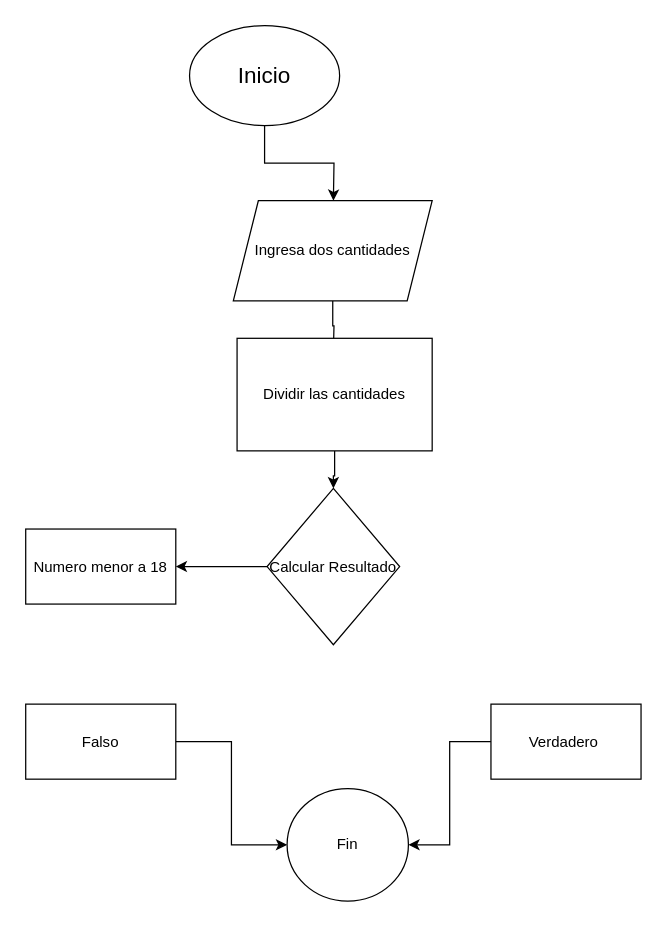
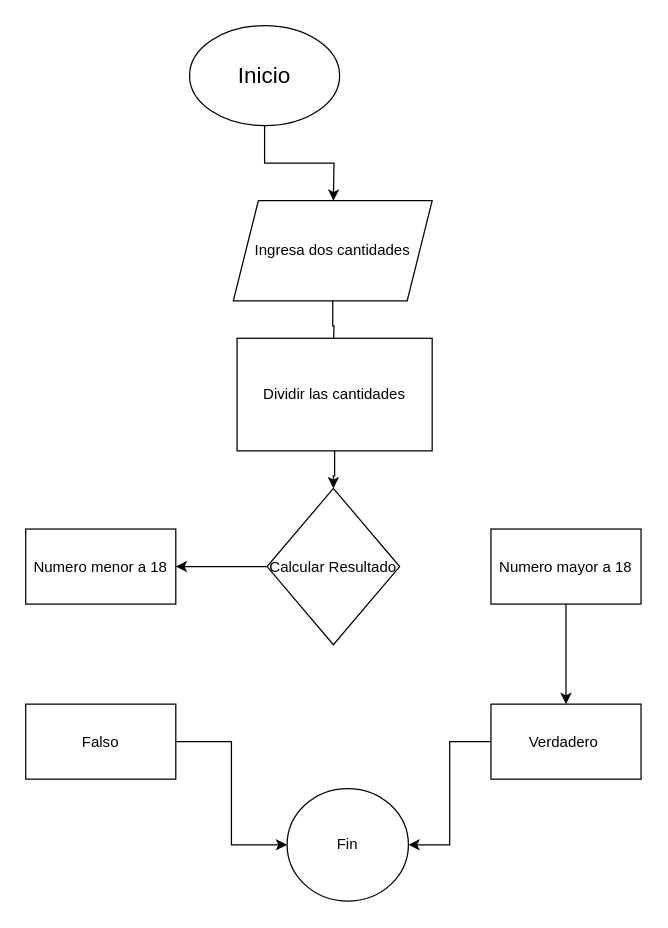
  <mxCell id="0" />
  <mxCell id="1" parent="0" />
  <mxCell id="2" style="edgeStyle=orthogonalEdgeStyle;rounded=0;orthogonalLoop=1;jettySize=auto;html=1;" edge="1" parent="1" source="3"><mxGeometry relative="1" as="geometry"><mxPoint x="266" y="160" as="targetPoint" /></mxGeometry></mxCell>
  <mxCell id="3" value="&lt;font style=&quot;font-size: 18px;&quot;&gt;Inicio&lt;/font&gt;" style="ellipse;whiteSpace=wrap;html=1;" vertex="1" parent="1"><mxGeometry x="151" y="20" width="120" height="80" as="geometry" /></mxCell>
  <mxCell id="4" style="edgeStyle=orthogonalEdgeStyle;rounded=0;orthogonalLoop=1;jettySize=auto;html=1;" edge="1" parent="1" source="5"><mxGeometry relative="1" as="geometry"><mxPoint x="266" y="280" as="targetPoint" /></mxGeometry></mxCell>
  <mxCell id="5" value="Ingresa dos cantidades" style="shape=parallelogram;perimeter=parallelogramPerimeter;whiteSpace=wrap;html=1;fixedSize=1;" vertex="1" parent="1"><mxGeometry x="186" y="160" width="159" height="80" as="geometry" /></mxCell>
  <mxCell id="6" value="" style="edgeStyle=orthogonalEdgeStyle;rounded=0;orthogonalLoop=1;jettySize=auto;html=1;" edge="1" parent="1" source="7" target="9"><mxGeometry relative="1" as="geometry" /></mxCell>
  <mxCell id="7" value="Dividir las cantidades" style="rounded=0;whiteSpace=wrap;html=1;" vertex="1" parent="1"><mxGeometry x="189" y="270" width="156" height="90" as="geometry" /></mxCell>
  <mxCell id="8" value="" style="edgeStyle=orthogonalEdgeStyle;rounded=0;orthogonalLoop=1;jettySize=auto;html=1;" edge="1" parent="1" source="9" target="15"><mxGeometry relative="1" as="geometry" /></mxCell>
  <mxCell id="9" value="Calcular Resultado" style="rhombus;whiteSpace=wrap;html=1;rounded=0;" vertex="1" parent="1"><mxGeometry x="213" y="390" width="106" height="125" as="geometry" /></mxCell>
+ <mxCell id="10" value="" style="edgeStyle=orthogonalEdgeStyle;rounded=0;orthogonalLoop=1;jettySize=auto;html=1;" edge="1" parent="1" source="11" target="13"><mxGeometry relative="1" as="geometry" /></mxCell>
+ <mxCell id="11" value="Numero mayor a 18" style="whiteSpace=wrap;html=1;rounded=0;" vertex="1" parent="1"><mxGeometry x="392" y="422.5" width="120" height="60" as="geometry" /></mxCell>
  <mxCell id="12" style="edgeStyle=orthogonalEdgeStyle;rounded=0;orthogonalLoop=1;jettySize=auto;html=1;entryX=1;entryY=0.5;entryDx=0;entryDy=0;" edge="1" parent="1" source="13" target="14"><mxGeometry relative="1" as="geometry" /></mxCell>
  <mxCell id="13" value="Verdadero&amp;nbsp;" style="whiteSpace=wrap;html=1;rounded=0;" vertex="1" parent="1"><mxGeometry x="392" y="562.5" width="120" height="60" as="geometry" /></mxCell>
  <mxCell id="14" value="Fin" style="ellipse;whiteSpace=wrap;html=1;rounded=0;" vertex="1" parent="1"><mxGeometry x="229" y="630" width="97" height="90" as="geometry" /></mxCell>
  <mxCell id="15" value="Numero menor a 18" style="whiteSpace=wrap;html=1;rounded=0;" vertex="1" parent="1"><mxGeometry x="20" y="422.5" width="120" height="60" as="geometry" /></mxCell>
  <mxCell id="16" style="edgeStyle=orthogonalEdgeStyle;rounded=0;orthogonalLoop=1;jettySize=auto;html=1;entryX=0;entryY=0.5;entryDx=0;entryDy=0;" edge="1" parent="1" source="17" target="14"><mxGeometry relative="1" as="geometry" /></mxCell>
  <mxCell id="17" value="Falso" style="whiteSpace=wrap;html=1;rounded=0;" vertex="1" parent="1"><mxGeometry x="20" y="562.5" width="120" height="60" as="geometry" /></mxCell>
